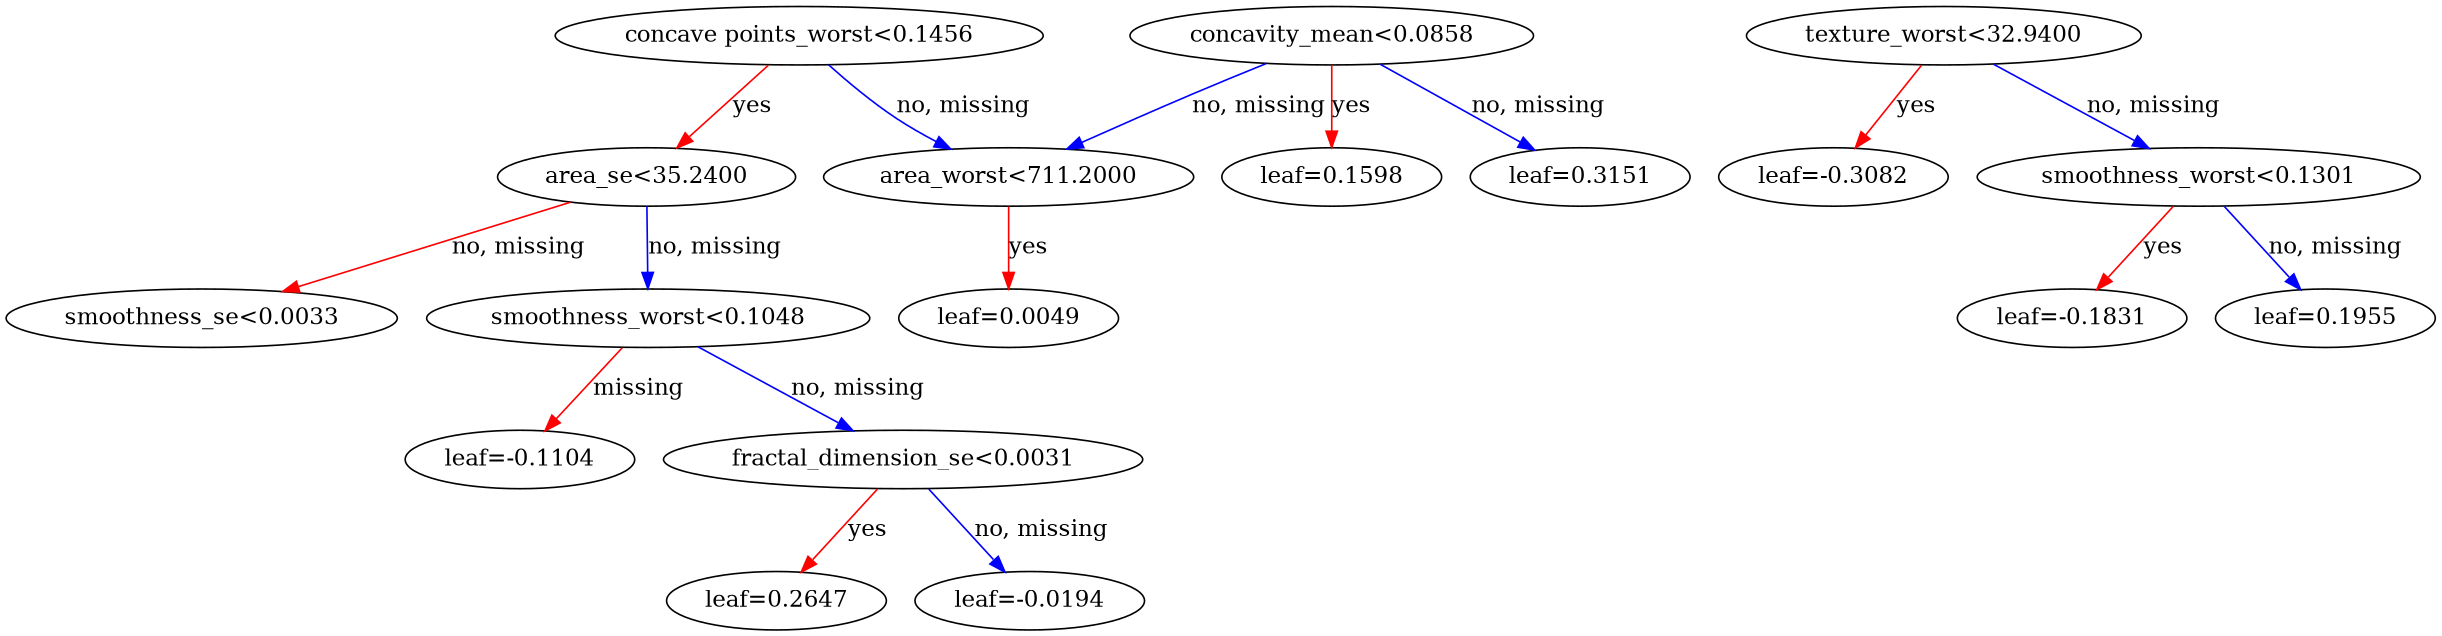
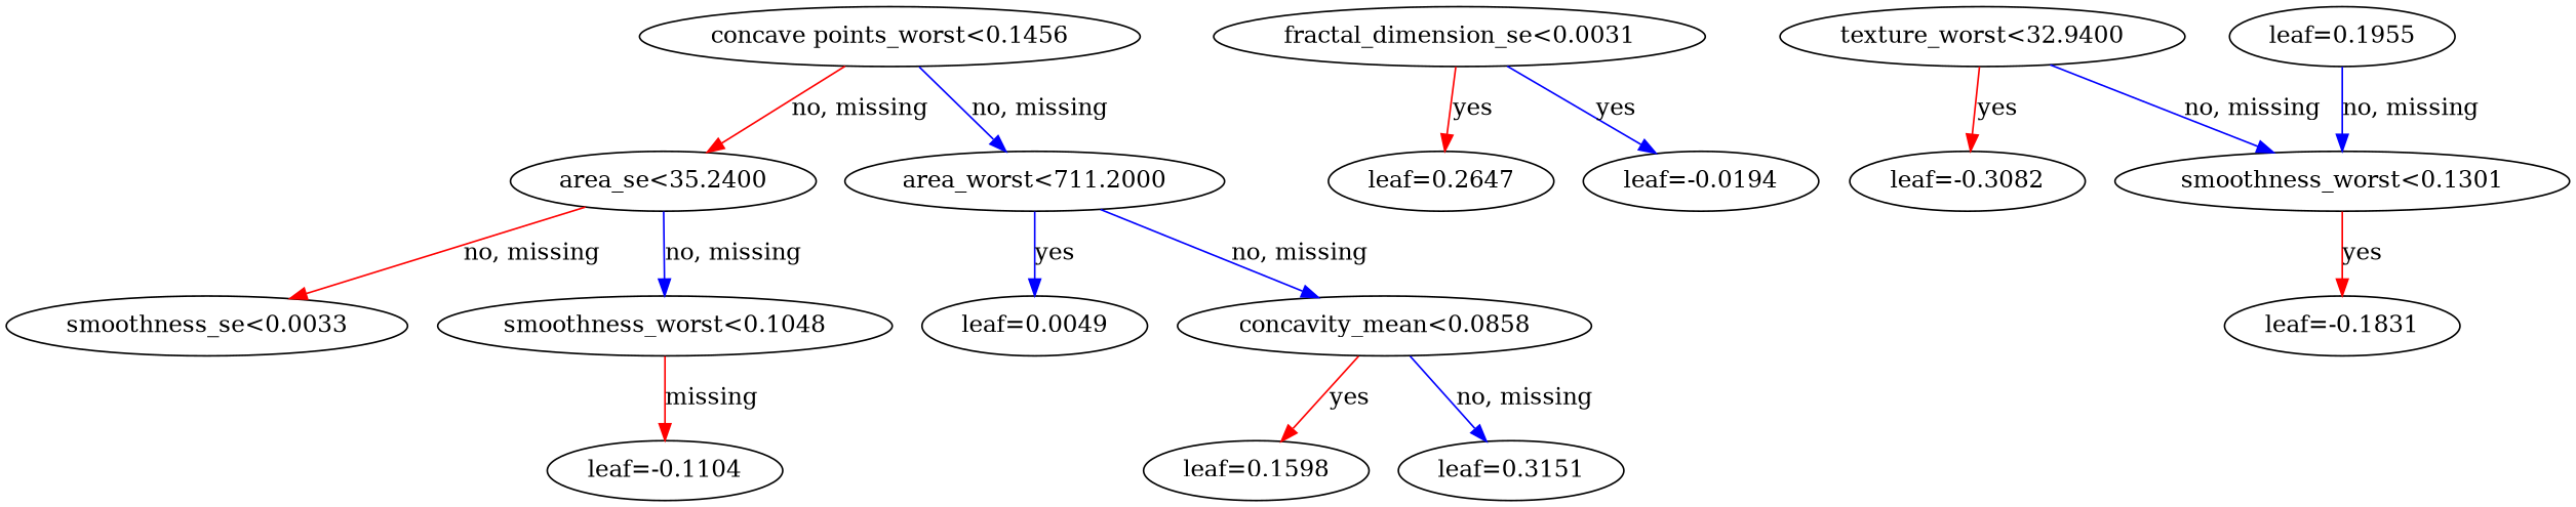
  digraph {
    rankdir=UD
    edge [color="#FF0000"]
    n1 [label="concave points_worst<0.1456"]
    n2 [label="area_se<35.2400"]
    n3 [label="area_worst<711.2000"]
    n4 [label="smoothness_se<0.0033"]
    n5 [label="smoothness_worst<0.1048"]
    n6 [label="leaf=0.0049"]
    n7 [label="concavity_mean<0.0858"]
    n8 [label="leaf=-0.1104"]
    n9 [label="fractal_dimension_se<0.0031"]
    n10 [label="leaf=0.1598"]
    n11 [label="leaf=0.3151"]
    n12 [label="texture_worst<32.9400"]
    n13 [label="leaf=-0.3082"]
    n14 [label="smoothness_worst<0.1301"]
    n15 [label="leaf=0.2647"]
    n16 [label="leaf=-0.0194"]
    n17 [label="leaf=-0.1831"]
    n18 [label="leaf=0.1955"]
-   n1 -> n2 [label=yes]
+   n1 -> n2 [label="no, missing"]
    n1 -> n3 [color="#0000FF" label="no, missing"]
    n2 -> n4 [label="no, missing"]
    n2 -> n5 [color="#0000FF" label="no, missing"]
-   n3 -> n6 [label=yes]
-   n7 -> n3 [color="#0000FF" label="no, missing"]
+   n3 -> n6 [color="#0000FF" label=yes]
+   n3 -> n7 [color="#0000FF" label="no, missing"]
    n5 -> n8 [label=missing]
-   n5 -> n9 [color="#0000FF" label="no, missing"]
    n7 -> n10 [label=yes]
    n7 -> n11 [color="#0000FF" label="no, missing"]
    n9 -> n15 [label=yes]
-   n9 -> n16 [color="#0000FF" label="no, missing"]
+   n9 -> n16 [color="#0000FF" label=yes]
    n12 -> n13 [label=yes]
    n12 -> n14 [color="#0000FF" label="no, missing"]
    n14 -> n17 [label=yes]
-   n14 -> n18 [color="#0000FF" label="no, missing"]
+   n18 -> n14 [color="#0000FF" label="no, missing"]
  }
